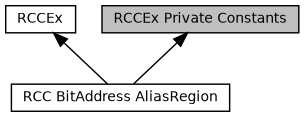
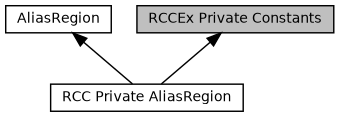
  digraph {
    rankdir=TB
    node [color=black fillcolor=white fontname=Helvetica fontsize=10 shape=box style=filled]
    edge [dir=back fontname=Helvetica fontsize=10 labelfontname=Helvetica labelfontsize=10 shape=plaintext style=solid]
-   n1 [height=0.2 label=RCCEx width=0.4]
-   n2 [height=0.2 label="RCC BitAddress AliasRegion" width=0.4]
+   n1 [height=0.2 label=AliasRegion width=0.4]
+   n2 [height=0.2 label="RCC Private AliasRegion" width=0.4]
    n3 [fillcolor=grey75 fontcolor=black height=0.2 label="RCCEx Private Constants" width=0.4]
    n1 -> n2
    n3 -> n2
  }
